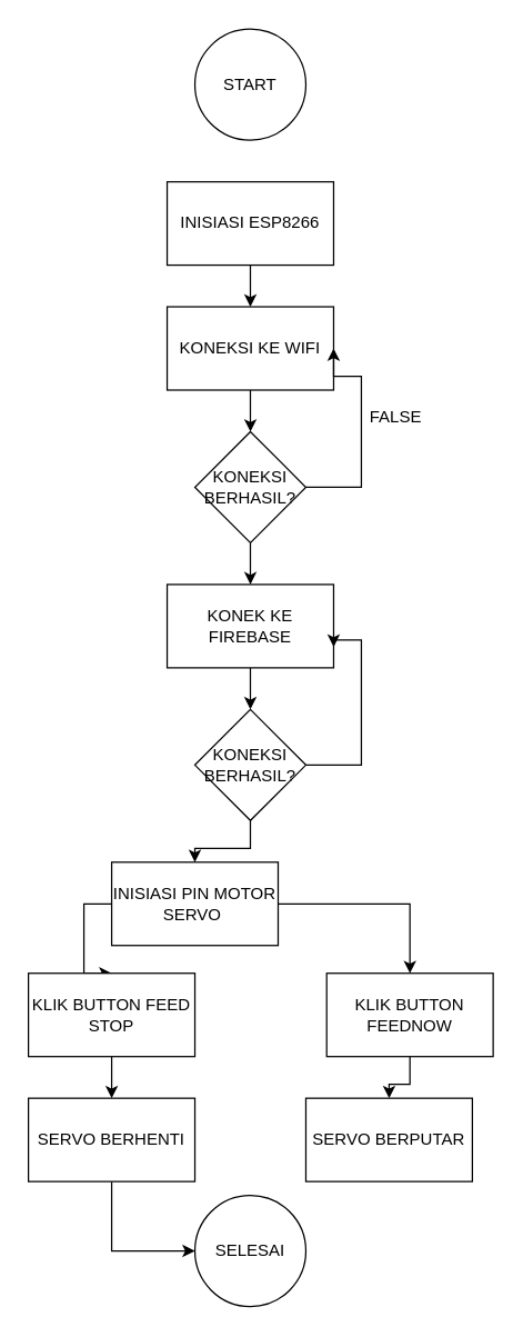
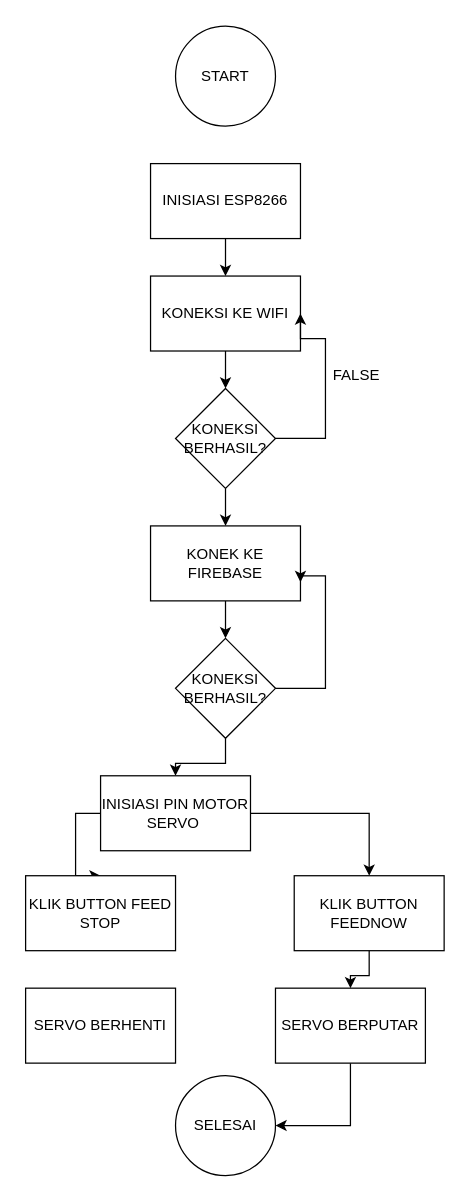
  <mxCell id="0" />
  <mxCell id="1" parent="0" />
  <mxCell id="2" value="START" style="ellipse;whiteSpace=wrap;html=1;aspect=fixed;" vertex="1" parent="1"><mxGeometry x="140" y="20" width="80" height="80" as="geometry" /></mxCell>
  <mxCell id="3" value="" style="edgeStyle=orthogonalEdgeStyle;rounded=0;orthogonalLoop=1;jettySize=auto;html=1;" edge="1" parent="1" source="4" target="6"><mxGeometry relative="1" as="geometry" /></mxCell>
  <mxCell id="4" value="INISIASI ESP8266" style="rounded=0;whiteSpace=wrap;html=1;" vertex="1" parent="1"><mxGeometry x="120" y="130" width="120" height="60" as="geometry" /></mxCell>
  <mxCell id="5" value="" style="edgeStyle=orthogonalEdgeStyle;rounded=0;orthogonalLoop=1;jettySize=auto;html=1;" edge="1" parent="1" source="6" target="9"><mxGeometry relative="1" as="geometry" /></mxCell>
  <mxCell id="6" value="KONEKSI KE WIFI" style="rounded=0;whiteSpace=wrap;html=1;" vertex="1" parent="1"><mxGeometry x="120" y="220" width="120" height="60" as="geometry" /></mxCell>
  <mxCell id="7" style="edgeStyle=orthogonalEdgeStyle;rounded=0;orthogonalLoop=1;jettySize=auto;html=1;entryX=1;entryY=0.5;entryDx=0;entryDy=0;exitX=1;exitY=0.5;exitDx=0;exitDy=0;" edge="1" parent="1" source="9" target="6"><mxGeometry relative="1" as="geometry"><Array as="points"><mxPoint x="260" y="350" /><mxPoint x="260" y="270" /><mxPoint x="240" y="270" /></Array></mxGeometry></mxCell>
  <mxCell id="8" value="" style="edgeStyle=orthogonalEdgeStyle;rounded=0;orthogonalLoop=1;jettySize=auto;html=1;" edge="1" parent="1" source="9" target="11"><mxGeometry relative="1" as="geometry" /></mxCell>
  <mxCell id="9" value="KONEKSI BERHASIL?" style="rhombus;whiteSpace=wrap;html=1;" vertex="1" parent="1"><mxGeometry x="140" y="310" width="80" height="80" as="geometry" /></mxCell>
  <mxCell id="10" value="" style="edgeStyle=orthogonalEdgeStyle;rounded=0;orthogonalLoop=1;jettySize=auto;html=1;" edge="1" parent="1" source="11" target="18"><mxGeometry relative="1" as="geometry" /></mxCell>
  <mxCell id="11" value="KONEK KE FIREBASE" style="rounded=0;whiteSpace=wrap;html=1;" vertex="1" parent="1"><mxGeometry x="120" y="420" width="120" height="60" as="geometry" /></mxCell>
  <mxCell id="12" style="edgeStyle=orthogonalEdgeStyle;rounded=0;orthogonalLoop=1;jettySize=auto;html=1;entryX=0.5;entryY=0;entryDx=0;entryDy=0;exitX=1;exitY=0.5;exitDx=0;exitDy=0;" edge="1" parent="1" source="14" target="23"><mxGeometry relative="1" as="geometry" /></mxCell>
  <mxCell id="13" style="edgeStyle=orthogonalEdgeStyle;rounded=0;orthogonalLoop=1;jettySize=auto;html=1;entryX=0.5;entryY=0;entryDx=0;entryDy=0;exitX=0;exitY=0.5;exitDx=0;exitDy=0;" edge="1" parent="1" source="14" target="25"><mxGeometry relative="1" as="geometry" /></mxCell>
  <mxCell id="14" value="INISIASI PIN MOTOR SERVO&amp;nbsp;" style="rounded=0;whiteSpace=wrap;html=1;" vertex="1" parent="1"><mxGeometry x="80" y="620" width="120" height="60" as="geometry" /></mxCell>
  <mxCell id="15" value="FALSE" style="text;html=1;strokeColor=none;fillColor=none;align=center;verticalAlign=middle;whiteSpace=wrap;rounded=0;" vertex="1" parent="1"><mxGeometry x="255" y="285" width="60" height="30" as="geometry" /></mxCell>
  <mxCell id="16" style="edgeStyle=orthogonalEdgeStyle;rounded=0;orthogonalLoop=1;jettySize=auto;html=1;entryX=1;entryY=0.75;entryDx=0;entryDy=0;" edge="1" parent="1" source="18" target="11"><mxGeometry relative="1" as="geometry"><Array as="points"><mxPoint x="260" y="550" /><mxPoint x="260" y="460" /><mxPoint x="240" y="460" /></Array></mxGeometry></mxCell>
  <mxCell id="17" value="" style="edgeStyle=orthogonalEdgeStyle;rounded=0;orthogonalLoop=1;jettySize=auto;html=1;" edge="1" parent="1" source="18" target="14"><mxGeometry relative="1" as="geometry" /></mxCell>
  <mxCell id="18" value="KONEKSI BERHASIL?" style="rhombus;whiteSpace=wrap;html=1;" vertex="1" parent="1"><mxGeometry x="140" y="510" width="80" height="80" as="geometry" /></mxCell>
+ <mxCell id="19" value="" style="edgeStyle=orthogonalEdgeStyle;rounded=0;orthogonalLoop=1;jettySize=auto;html=1;entryX=1;entryY=0.5;entryDx=0;entryDy=0;" edge="1" parent="1" source="20" target="21"><mxGeometry relative="1" as="geometry" /></mxCell>
  <mxCell id="20" value="SERVO BERPUTAR" style="rounded=0;whiteSpace=wrap;html=1;" vertex="1" parent="1"><mxGeometry x="220" y="790" width="120" height="60" as="geometry" /></mxCell>
  <mxCell id="21" value="SELESAI" style="ellipse;whiteSpace=wrap;html=1;aspect=fixed;" vertex="1" parent="1"><mxGeometry x="140" y="860" width="80" height="80" as="geometry" /></mxCell>
  <mxCell id="22" value="" style="edgeStyle=orthogonalEdgeStyle;rounded=0;orthogonalLoop=1;jettySize=auto;html=1;" edge="1" parent="1" source="23" target="20"><mxGeometry relative="1" as="geometry" /></mxCell>
  <mxCell id="23" value="KLIK BUTTON FEEDNOW" style="rounded=0;whiteSpace=wrap;html=1;" vertex="1" parent="1"><mxGeometry x="235" y="700" width="120" height="60" as="geometry" /></mxCell>
- <mxCell id="24" value="" style="edgeStyle=orthogonalEdgeStyle;rounded=0;orthogonalLoop=1;jettySize=auto;html=1;" edge="1" parent="1" source="25" target="27"><mxGeometry relative="1" as="geometry" /></mxCell>
  <mxCell id="25" value="KLIK BUTTON FEED STOP" style="rounded=0;whiteSpace=wrap;html=1;" vertex="1" parent="1"><mxGeometry x="20" y="700" width="120" height="60" as="geometry" /></mxCell>
- <mxCell id="26" style="edgeStyle=orthogonalEdgeStyle;rounded=0;orthogonalLoop=1;jettySize=auto;html=1;entryX=0;entryY=0.5;entryDx=0;entryDy=0;" edge="1" parent="1" source="27" target="21"><mxGeometry relative="1" as="geometry" /></mxCell>
  <mxCell id="27" value="SERVO BERHENTI" style="rounded=0;whiteSpace=wrap;html=1;" vertex="1" parent="1"><mxGeometry x="20" y="790" width="120" height="60" as="geometry" /></mxCell>
